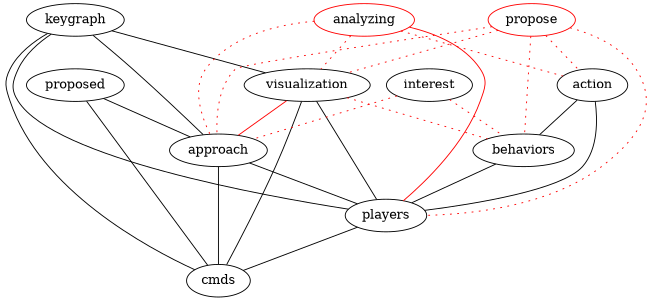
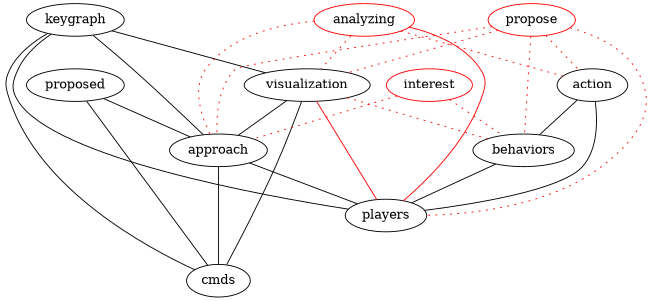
  graph {
    node [color=black]
    visualization
    players
    cmds
    approach
    behaviors
    action
    proposed
    keygraph
-   interest
+   interest [color=red]
    propose [color=red]
    analyzing [color=red]
-   visualization -- players
+   visualization -- players [color=red]
    visualization -- cmds
-   visualization -- approach [color=red]
+   visualization -- approach
    visualization -- behaviors [color=red style=dotted]
-   players -- cmds
    approach -- players
    approach -- cmds
    behaviors -- players
    action -- players
    action -- behaviors
    proposed -- cmds
    proposed -- approach
    keygraph -- visualization
    keygraph -- players
    keygraph -- cmds
    keygraph -- approach
    interest -- approach [color=red style=dotted]
    interest -- behaviors [color=red style=dotted]
    propose -- visualization [color=red style=dotted]
    propose -- players [color=red style=dotted]
    propose -- approach [color=red style=dotted]
    propose -- behaviors [color=red style=dotted]
    propose -- action [color=red style=dotted]
    analyzing -- visualization [color=red style=dotted]
    analyzing -- players [color=red style=solid]
    analyzing -- approach [color=red style=dotted]
    analyzing -- action [color=red style=dotted]
  }
